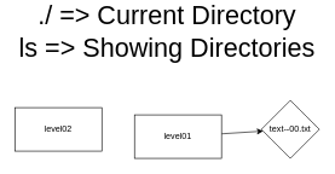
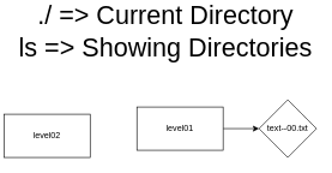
  <mxCell id="0" />
  <mxCell id="1" parent="0" />
  <mxCell id="2" style="edgeStyle=none;html=1;" edge="1" parent="1" source="3" target="4"><mxGeometry relative="1" as="geometry"><mxPoint x="360" y="170" as="targetPoint" /></mxGeometry></mxCell>
- <mxCell id="3" value="level01" style="rounded=0;whiteSpace=wrap;html=1;" vertex="1" parent="1"><mxGeometry x="185" y="150" width="120" height="60" as="geometry" /></mxCell>
+ <mxCell id="3" value="level01" style="rounded=0;whiteSpace=wrap;html=1;" vertex="1" parent="1"><mxGeometry x="190" y="140" width="120" height="60" as="geometry" /></mxCell>
  <mxCell id="4" value="text--00.txt" style="rhombus;whiteSpace=wrap;html=1;" vertex="1" parent="1"><mxGeometry x="360" y="130" width="80" height="80" as="geometry" /></mxCell>
- <mxCell id="5" value="level02" style="rounded=0;whiteSpace=wrap;html=1;" vertex="1" parent="1"><mxGeometry x="20" y="140" width="120" height="60" as="geometry" /></mxCell>
+ <mxCell id="5" value="level02" style="rounded=0;whiteSpace=wrap;html=1;" vertex="1" parent="1"><mxGeometry x="5" y="150" width="120" height="60" as="geometry" /></mxCell>
  <mxCell id="6" value="&lt;span style=&quot;font-size: 36px;&quot;&gt;./ =&amp;gt; Current Directory&lt;br&gt;ls =&amp;gt; Showing Directories&lt;br&gt;&lt;/span&gt;" style="text;html=1;strokeColor=none;fillColor=none;align=center;verticalAlign=middle;whiteSpace=wrap;rounded=0;fontSize=24;" vertex="1" parent="1"><mxGeometry x="20" y="20" width="420" height="30" as="geometry" /></mxCell>
